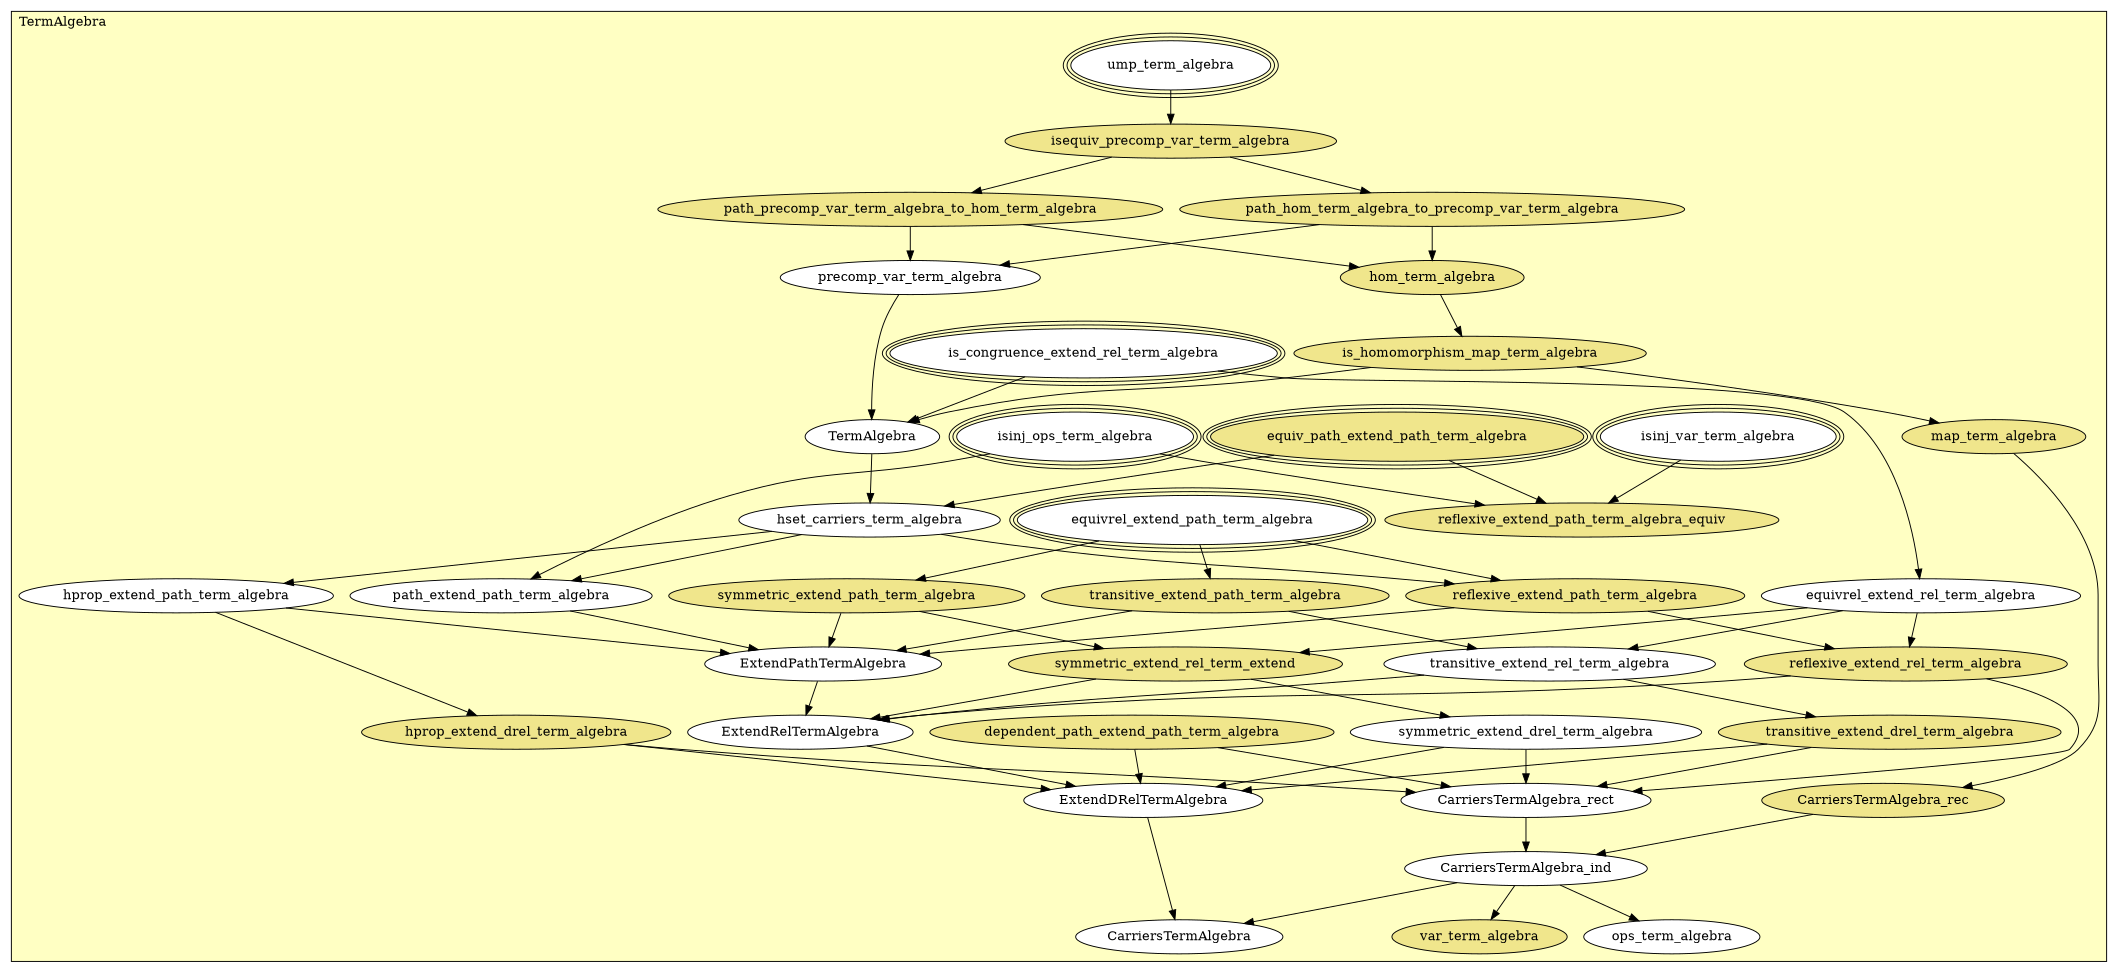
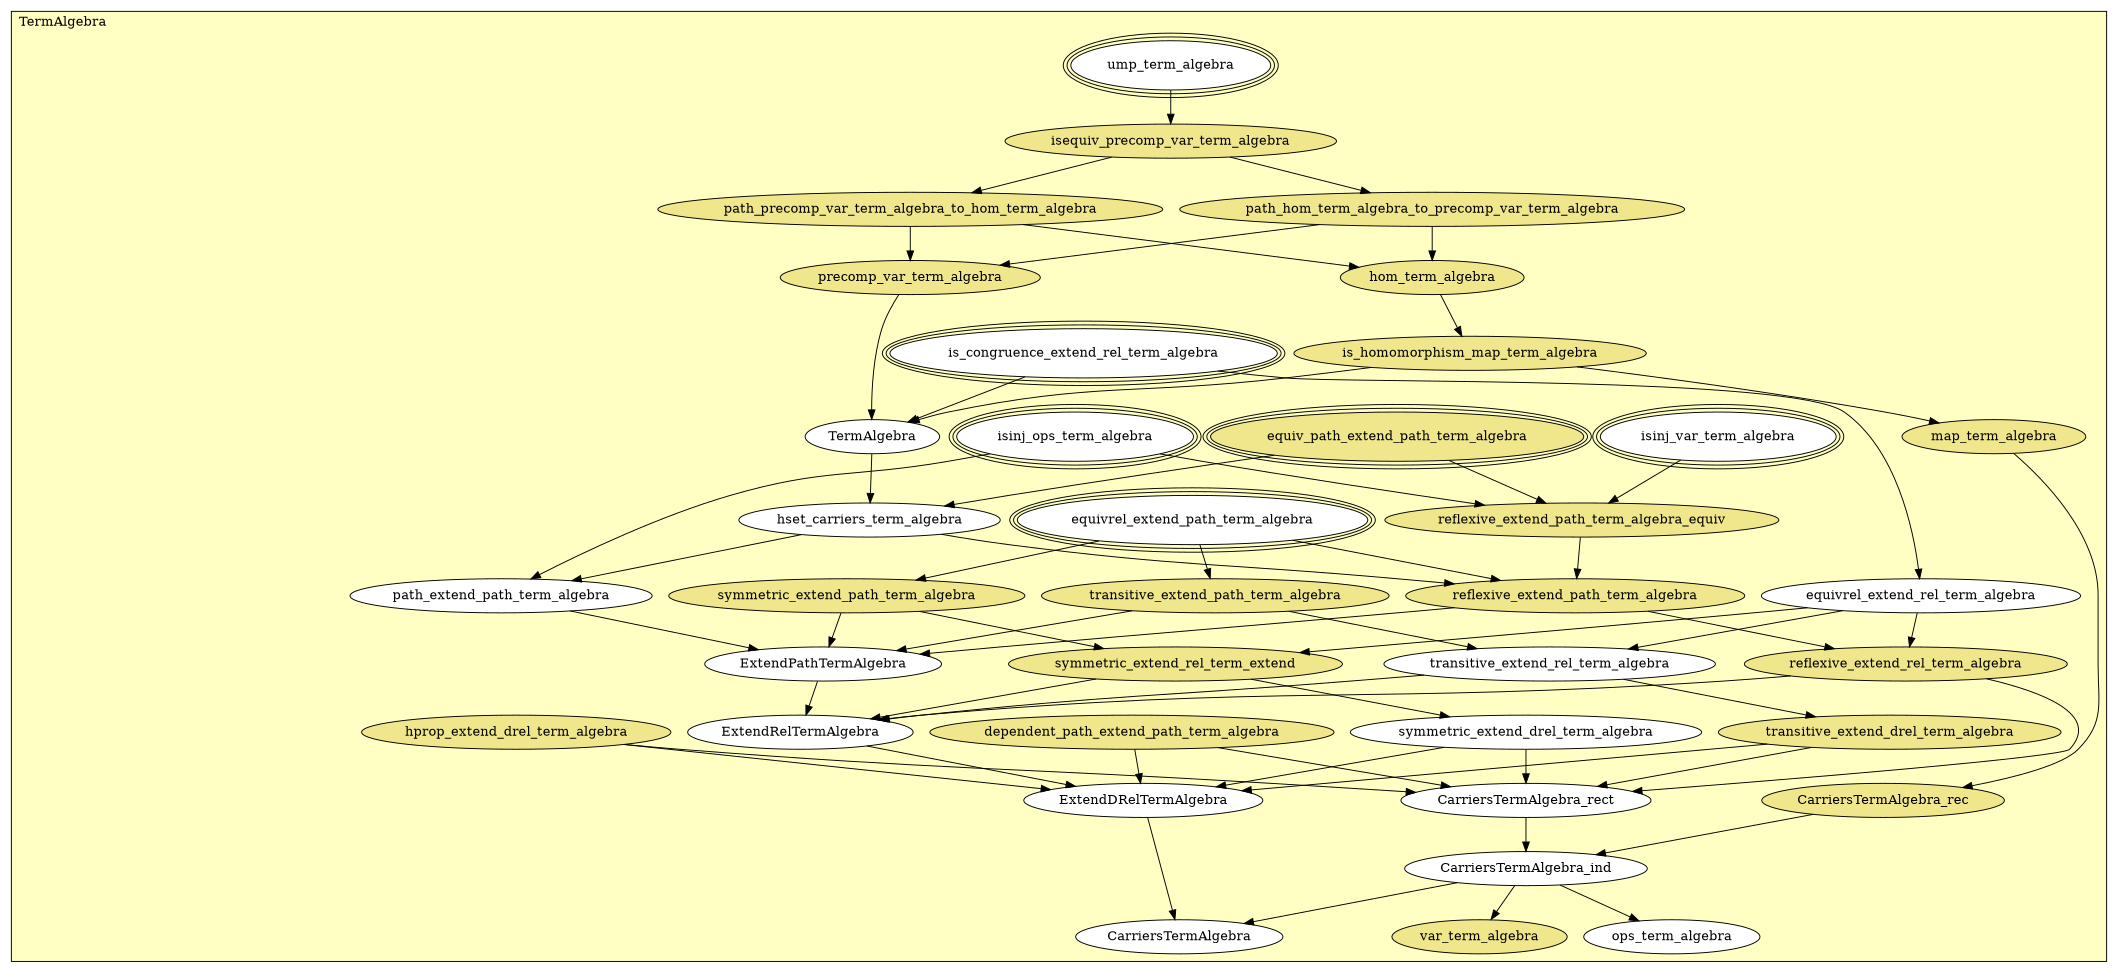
  digraph {
    node [fillcolor=white style=filled]
    n1 [label=ump_term_algebra peripheries=3]
    n2 [fillcolor=khaki label=isequiv_precomp_var_term_algebra]
    n3 [fillcolor=khaki label=path_hom_term_algebra_to_precomp_var_term_algebra]
    n4 [fillcolor=khaki label=path_precomp_var_term_algebra_to_hom_term_algebra]
-   n5 [label=precomp_var_term_algebra]
+   n5 [fillcolor=khaki label=precomp_var_term_algebra]
    n6 [fillcolor=khaki label=hom_term_algebra]
    n7 [fillcolor=khaki label=is_homomorphism_map_term_algebra]
    n8 [fillcolor=khaki label=map_term_algebra]
    n9 [label=is_congruence_extend_rel_term_algebra peripheries=3]
    n10 [label=isinj_ops_term_algebra peripheries=3]
    n11 [label=isinj_var_term_algebra peripheries=3]
    n12 [label=TermAlgebra]
    n13 [fillcolor=khaki label=equiv_path_extend_path_term_algebra peripheries=3]
    n14 [label=hset_carriers_term_algebra]
    n15 [label=path_extend_path_term_algebra]
    n16 [fillcolor=khaki label=dependent_path_extend_path_term_algebra]
-   n17 [label=hprop_extend_path_term_algebra]
    n18 [label=equivrel_extend_path_term_algebra peripheries=3]
    n19 [fillcolor=khaki label=transitive_extend_path_term_algebra]
    n20 [fillcolor=khaki label=symmetric_extend_path_term_algebra]
    n21 [fillcolor=khaki label=reflexive_extend_path_term_algebra_equiv]
    n22 [fillcolor=khaki label=reflexive_extend_path_term_algebra]
    n23 [label=ExtendPathTermAlgebra]
    n24 [label=equivrel_extend_rel_term_algebra]
    n25 [label=transitive_extend_rel_term_algebra]
    n26 [fillcolor=khaki label=transitive_extend_drel_term_algebra]
    n27 [fillcolor=khaki label=symmetric_extend_rel_term_extend]
    n28 [label=symmetric_extend_drel_term_algebra]
    n29 [fillcolor=khaki label=reflexive_extend_rel_term_algebra]
    n30 [fillcolor=khaki label=hprop_extend_drel_term_algebra]
    n31 [label=ExtendRelTermAlgebra]
    n32 [label=ExtendDRelTermAlgebra]
    n33 [fillcolor=khaki label=CarriersTermAlgebra_rec]
    n34 [label=CarriersTermAlgebra_rect]
    n35 [label=CarriersTermAlgebra_ind]
    n36 [label=ops_term_algebra]
    n37 [fillcolor=khaki label=var_term_algebra]
    n38 [label=CarriersTermAlgebra]
    subgraph cluster_1 {
      fillcolor="#FFFFC3"
      label=TermAlgebra
      labeljust=l
      style=filled
      n1
      n2
      n3
      n4
      n5
      n6
      n7
      n8
      n9
      n10
      n11
      n12
      n13
      n14
      n15
      n16
-     n17
      n18
      n19
      n20
      n21
      n22
      n23
      n24
      n25
      n26
      n27
      n28
      n29
      n30
      n31
      n32
      n33
      n34
      n35
      n36
      n37
      n38
    }
    n1 -> n2
    n2 -> n3
    n2 -> n4
    n3 -> n5
    n3 -> n6
    n4 -> n5
    n4 -> n6
    n5 -> n12
    n6 -> n7
    n7 -> n8
    n7 -> n12
    n8 -> n33
    n9 -> n12
    n9 -> n24
    n10 -> n15
    n10 -> n21
    n11 -> n21
    n12 -> n14
    n13 -> n14
    n13 -> n21
    n14 -> n15
-   n14 -> n17
    n14 -> n22
    n15 -> n23
    n16 -> n32
    n16 -> n34
-   n17 -> n23
-   n17 -> n30
    n18 -> n19
    n18 -> n20
    n18 -> n22
    n19 -> n23
    n19 -> n25
    n20 -> n23
    n20 -> n27
+   n21 -> n22
    n22 -> n23
    n22 -> n29
    n23 -> n31
    n24 -> n25
    n24 -> n27
    n24 -> n29
    n25 -> n26
    n25 -> n31
    n26 -> n32
    n26 -> n34
    n27 -> n28
    n27 -> n31
    n28 -> n32
    n28 -> n34
    n29 -> n31
    n29 -> n34
    n30 -> n32
    n30 -> n34
    n31 -> n32
    n32 -> n38
    n33 -> n35
    n34 -> n35
    n35 -> n36
    n35 -> n37
    n35 -> n38
  }
